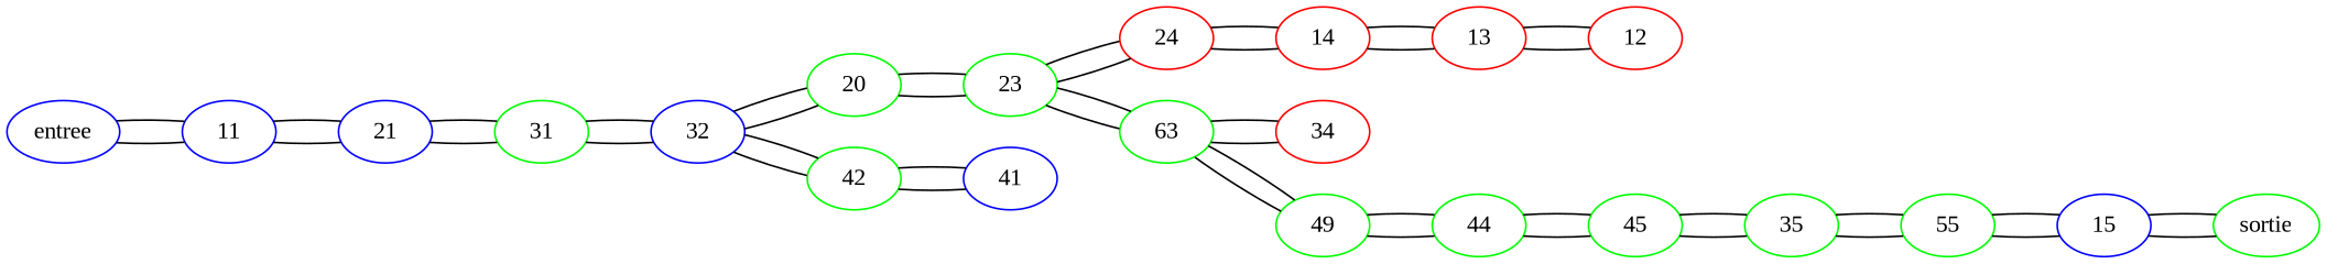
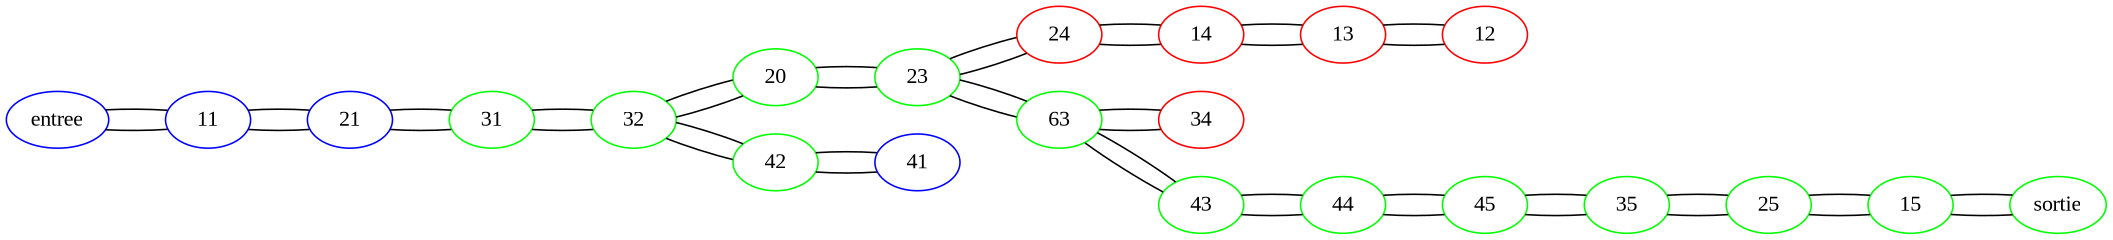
  graph {
    fontname="Liberation Serif"
    rankdir=LR
    node [color=green fontname="Liberation Serif"]
    edge [fontname="Liberation Serif"]
    entree [color=blue]
    11 [color=blue]
    21 [color=blue]
    sortie
-   15 [color=blue]
-   25 [label=55]
+   15
+   25
    31
    12 [color=red]
    13 [color=red]
    14 [color=red]
    24 [color=red]
    23
    35
-   32 [color=blue]
+   32
    n15 [label=20]
    n16 [label=63]
    42
    34 [color=red]
-   43 [label=49]
+   43
    45
    41 [color=blue]
    44
    entree -- 11
    11 -- entree
    11 -- 21
    21 -- 11
    21 -- 31
    sortie -- 15
    15 -- sortie
    15 -- 25
    25 -- 15
    25 -- 35
    31 -- 21
    31 -- 32
    12 -- 13
    13 -- 12
    13 -- 14
    14 -- 13
    14 -- 24
    24 -- 14
    24 -- 23
    23 -- 24
    23 -- n15
    23 -- n16
    35 -- 25
    35 -- 45
    32 -- 31
    32 -- n15
    32 -- 42
    n15 -- 23
    n15 -- 32
    n16 -- 23
    n16 -- 34
    n16 -- 43
    42 -- 32
    42 -- 41
    34 -- n16
    43 -- n16
    43 -- 44
    45 -- 35
    45 -- 44
    41 -- 42
    44 -- 43
    44 -- 45
  }
